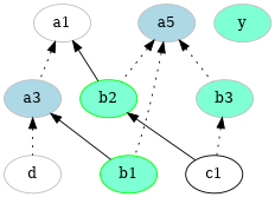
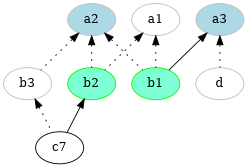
  digraph {
    node [color=grey fillcolor=white style=filled]
    edge [dir=back style=dotted]
    b1 [color=green fillcolor=aquamarine]
-   c1 [color=""]
+   c1 [label=c7 color=""]
    b2 [color=green fillcolor=aquamarine]
-   y [fillcolor=aquamarine]
    a1
-   b3 [fillcolor=aquamarine]
+   b3
    a3 [fillcolor=lightblue]
    d
-   a2 [fillcolor=lightblue label=a5]
+   a2 [fillcolor=lightblue]
    b2 -> c1 [style=""]
-   a1 -> a3
-   a1 -> b2 [style=solid]
+   a1 -> b1
+   a1 -> b2
    b3 -> c1
    a3 -> b1 [style=solid]
    a3 -> d
    a2 -> b1
    a2 -> b2
    a2 -> b3
  }
